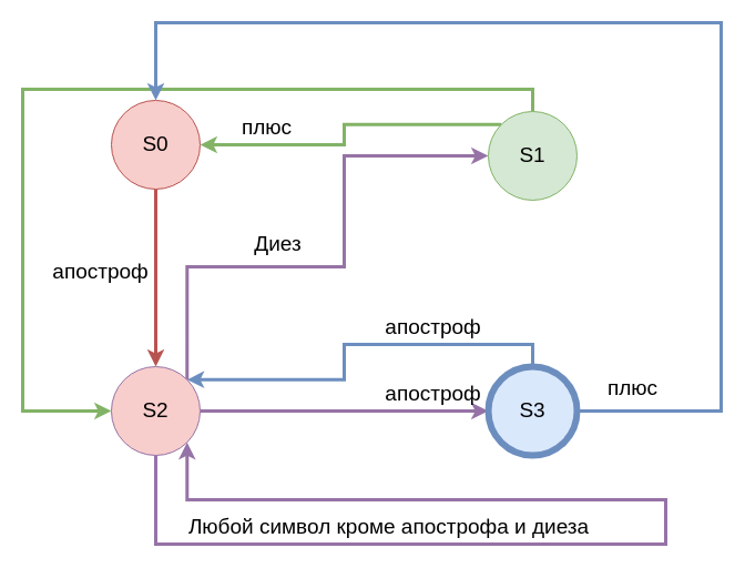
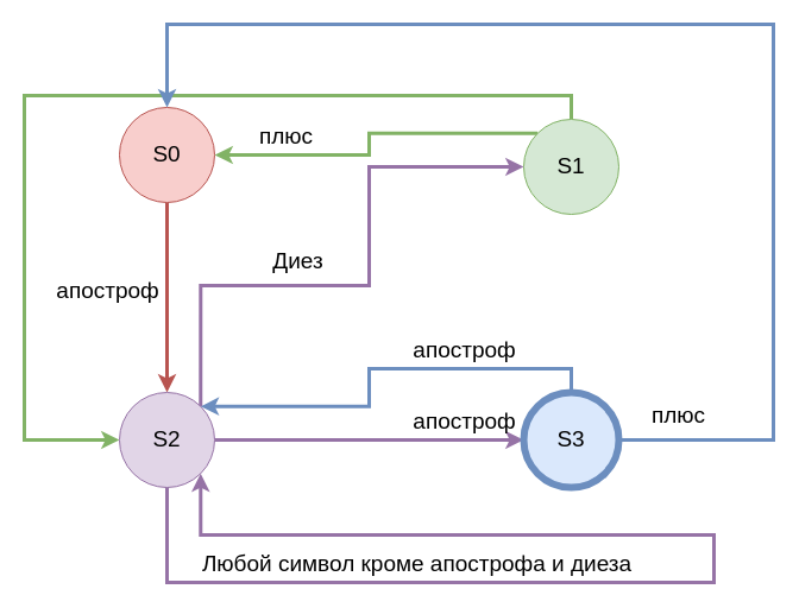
  <mxCell id="0" />
  <mxCell id="1" parent="0" />
  <mxCell id="2" style="edgeStyle=orthogonalEdgeStyle;rounded=0;orthogonalLoop=1;jettySize=auto;html=1;exitX=0.5;exitY=1;exitDx=0;exitDy=0;entryX=0.5;entryY=0;entryDx=0;entryDy=0;fontSize=19;strokeWidth=3;fillColor=#f8cecc;strokeColor=#b85450;" edge="1" parent="1" source="3" target="9"><mxGeometry relative="1" as="geometry" /></mxCell>
  <mxCell id="3" value="S0" style="ellipse;whiteSpace=wrap;html=1;aspect=fixed;fillColor=#f8cecc;strokeColor=#b85450;fontSize=19;" vertex="1" parent="1"><mxGeometry x="100" y="90" width="80" height="80" as="geometry" /></mxCell>
  <mxCell id="4" style="edgeStyle=orthogonalEdgeStyle;rounded=0;orthogonalLoop=1;jettySize=auto;html=1;exitX=0.5;exitY=0;exitDx=0;exitDy=0;entryX=0;entryY=0.5;entryDx=0;entryDy=0;fontSize=19;strokeWidth=3;fillColor=#d5e8d4;strokeColor=#82b366;" edge="1" parent="1" source="6" target="9"><mxGeometry relative="1" as="geometry"><Array as="points"><mxPoint x="480" y="80" /><mxPoint x="20" y="80" /><mxPoint x="20" y="370" /></Array></mxGeometry></mxCell>
  <mxCell id="5" style="edgeStyle=orthogonalEdgeStyle;rounded=0;orthogonalLoop=1;jettySize=auto;html=1;exitX=0;exitY=0;exitDx=0;exitDy=0;entryX=1;entryY=0.5;entryDx=0;entryDy=0;fontSize=19;strokeWidth=3;fillColor=#d5e8d4;strokeColor=#82b366;" edge="1" parent="1" source="6" target="3"><mxGeometry relative="1" as="geometry" /></mxCell>
  <mxCell id="6" value="S1" style="ellipse;whiteSpace=wrap;html=1;aspect=fixed;fillColor=#d5e8d4;strokeColor=#82b366;fontSize=19;" vertex="1" parent="1"><mxGeometry x="440" y="100" width="80" height="80" as="geometry" /></mxCell>
  <mxCell id="7" style="edgeStyle=orthogonalEdgeStyle;rounded=0;orthogonalLoop=1;jettySize=auto;html=1;exitX=1;exitY=0.5;exitDx=0;exitDy=0;entryX=0;entryY=0.5;entryDx=0;entryDy=0;fontSize=19;strokeWidth=3;fillColor=#e1d5e7;strokeColor=#9673a6;" edge="1" parent="1" source="9" target="12"><mxGeometry relative="1" as="geometry" /></mxCell>
  <mxCell id="8" style="edgeStyle=orthogonalEdgeStyle;rounded=0;orthogonalLoop=1;jettySize=auto;html=1;exitX=1;exitY=0;exitDx=0;exitDy=0;entryX=0;entryY=0.5;entryDx=0;entryDy=0;fontSize=19;strokeWidth=3;fillColor=#e1d5e7;strokeColor=#9673a6;" edge="1" parent="1" source="9" target="6"><mxGeometry relative="1" as="geometry"><Array as="points"><mxPoint x="168" y="240" /><mxPoint x="310" y="240" /><mxPoint x="310" y="140" /></Array></mxGeometry></mxCell>
- <mxCell id="9" value="S2" style="ellipse;whiteSpace=wrap;html=1;aspect=fixed;fillColor=#f8cecc;strokeColor=#9673a6;fontSize=19;" vertex="1" parent="1"><mxGeometry x="100" y="330" width="80" height="80" as="geometry" /></mxCell>
+ <mxCell id="9" value="S2" style="ellipse;whiteSpace=wrap;html=1;aspect=fixed;fillColor=#e1d5e7;strokeColor=#9673a6;fontSize=19;" vertex="1" parent="1"><mxGeometry x="100" y="330" width="80" height="80" as="geometry" /></mxCell>
  <mxCell id="10" style="edgeStyle=orthogonalEdgeStyle;rounded=0;orthogonalLoop=1;jettySize=auto;html=1;exitX=0.5;exitY=0;exitDx=0;exitDy=0;entryX=1;entryY=0;entryDx=0;entryDy=0;strokeWidth=3;fontSize=19;fillColor=#dae8fc;strokeColor=#6c8ebf;" edge="1" parent="1" source="12" target="9"><mxGeometry relative="1" as="geometry" /></mxCell>
  <mxCell id="11" style="edgeStyle=orthogonalEdgeStyle;rounded=0;orthogonalLoop=1;jettySize=auto;html=1;exitX=1;exitY=0.5;exitDx=0;exitDy=0;entryX=0.5;entryY=0;entryDx=0;entryDy=0;strokeWidth=3;fontSize=19;fillColor=#dae8fc;strokeColor=#6c8ebf;" edge="1" parent="1" source="12" target="3"><mxGeometry relative="1" as="geometry"><Array as="points"><mxPoint x="650" y="370" /><mxPoint x="650" y="20" /><mxPoint x="140" y="20" /></Array></mxGeometry></mxCell>
  <mxCell id="12" value="S3" style="ellipse;whiteSpace=wrap;html=1;aspect=fixed;fillColor=#dae8fc;strokeColor=#6c8ebf;fontSize=19;strokeWidth=6;" vertex="1" parent="1"><mxGeometry x="440" y="330" width="80" height="80" as="geometry" /></mxCell>
  <mxCell id="13" value="апостроф" style="text;html=1;align=center;verticalAlign=middle;resizable=0;points=[];autosize=1;fontSize=19;" vertex="1" parent="1"><mxGeometry x="40" y="230" width="100" height="30" as="geometry" /></mxCell>
  <mxCell id="14" value="апостроф" style="text;html=1;align=center;verticalAlign=middle;resizable=0;points=[];autosize=1;fontSize=19;" vertex="1" parent="1"><mxGeometry x="340" y="340" width="100" height="30" as="geometry" /></mxCell>
  <mxCell id="15" value="Диез" style="text;html=1;align=center;verticalAlign=middle;resizable=0;points=[];autosize=1;fontSize=19;" vertex="1" parent="1"><mxGeometry x="220" y="205" width="60" height="30" as="geometry" /></mxCell>
  <mxCell id="16" value="Любой символ кроме апострофа и диеза" style="text;html=1;align=center;verticalAlign=middle;resizable=0;points=[];autosize=1;fontSize=19;" vertex="1" parent="1"><mxGeometry x="160" y="460" width="380" height="30" as="geometry" /></mxCell>
  <mxCell id="17" value="плюс" style="text;html=1;align=center;verticalAlign=middle;resizable=0;points=[];autosize=1;fontSize=19;" vertex="1" parent="1"><mxGeometry x="210" y="100" width="60" height="30" as="geometry" /></mxCell>
  <mxCell id="18" style="edgeStyle=orthogonalEdgeStyle;rounded=0;orthogonalLoop=1;jettySize=auto;html=1;exitX=0.5;exitY=1;exitDx=0;exitDy=0;entryX=1;entryY=1;entryDx=0;entryDy=0;fontSize=19;strokeWidth=3;fillColor=#e1d5e7;strokeColor=#9673a6;" edge="1" parent="1" source="9" target="9"><mxGeometry relative="1" as="geometry"><Array as="points"><mxPoint x="140" y="490" /><mxPoint x="600" y="490" /><mxPoint x="600" y="450" /><mxPoint x="168" y="450" /></Array></mxGeometry></mxCell>
  <mxCell id="19" value="апостроф" style="text;html=1;align=center;verticalAlign=middle;resizable=0;points=[];autosize=1;fontSize=19;" vertex="1" parent="1"><mxGeometry x="340" y="280" width="100" height="30" as="geometry" /></mxCell>
  <mxCell id="20" value="плюс" style="text;html=1;align=center;verticalAlign=middle;resizable=0;points=[];autosize=1;fontSize=19;" vertex="1" parent="1"><mxGeometry x="540" y="335" width="60" height="30" as="geometry" /></mxCell>
